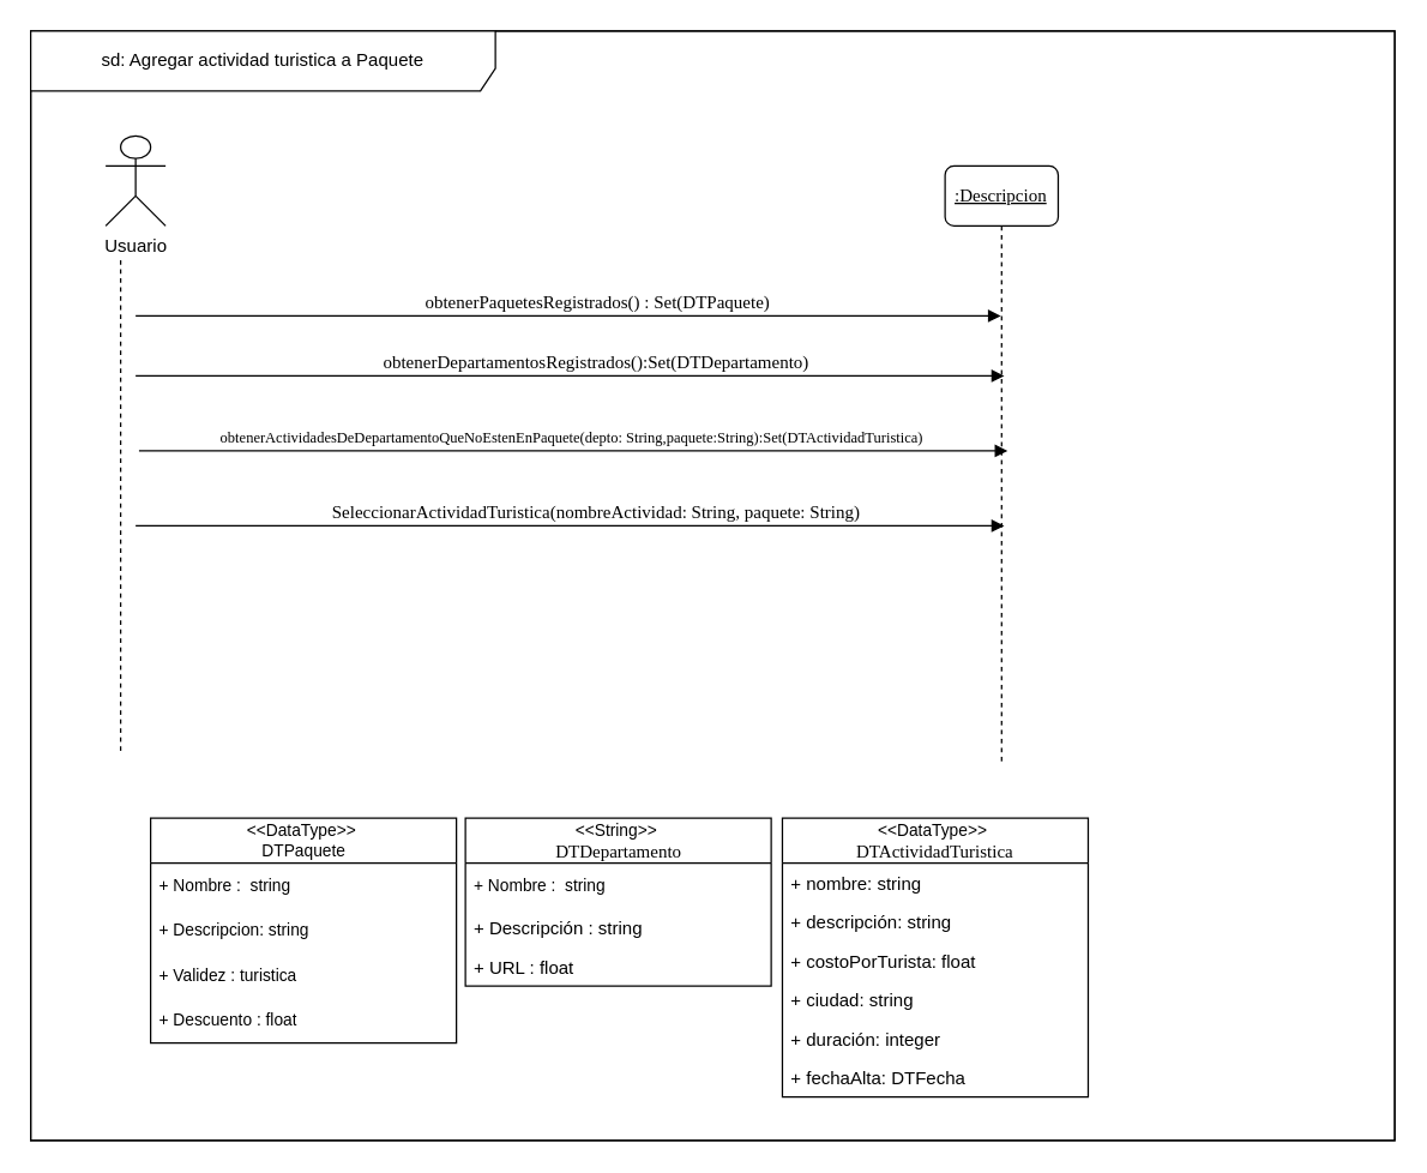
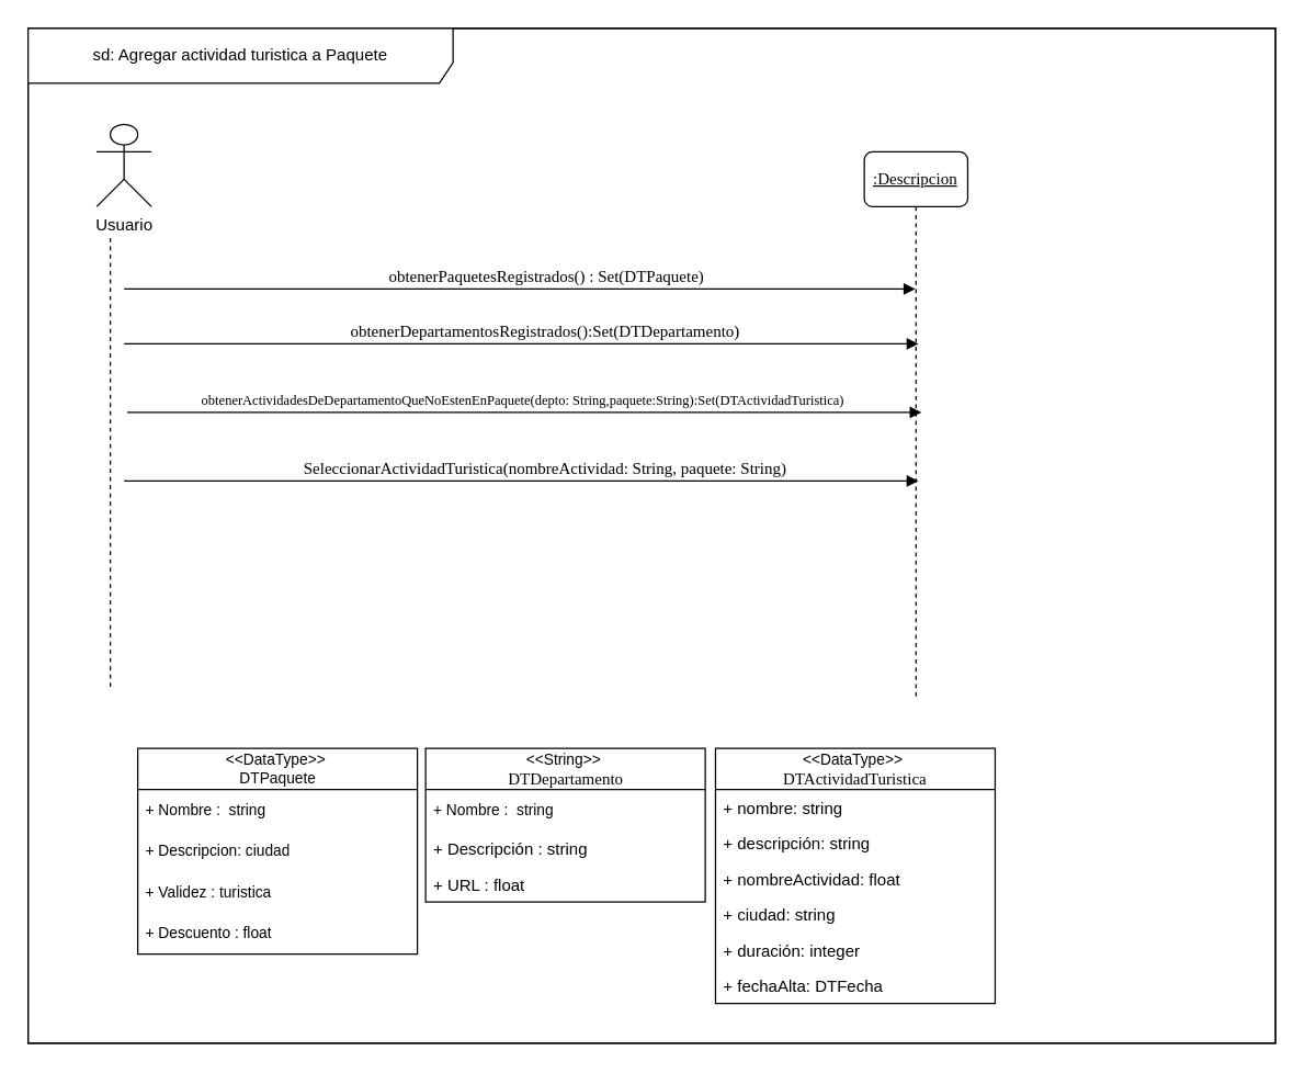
  <mxCell id="0" />
  <mxCell id="1" parent="0" />
  <mxCell id="2" value="" style="rounded=0;whiteSpace=wrap;html=1;" vertex="1" parent="1"><mxGeometry x="20" y="20" width="910" height="740" as="geometry" /></mxCell>
  <mxCell id="3" value="Usuario" style="shape=umlActor;verticalLabelPosition=bottom;verticalAlign=top;html=1;outlineConnect=0;rounded=1;" vertex="1" parent="1"><mxGeometry x="70" y="90" width="40" height="60" as="geometry" /></mxCell>
  <mxCell id="4" value="obtenerPaquetesRegistrados() : Set(DTPaquete)" style="html=1;verticalAlign=bottom;endArrow=block;labelBackgroundColor=none;fontFamily=Verdana;fontSize=12;edgeStyle=elbowEdgeStyle;elbow=vertical;" edge="1" parent="1" target="9"><mxGeometry x="0.068" relative="1" as="geometry"><mxPoint x="90" y="210" as="sourcePoint" /><mxPoint x="500" y="180" as="targetPoint" /><Array as="points"><mxPoint x="90" y="210" /></Array><mxPoint as="offset" /></mxGeometry></mxCell>
  <mxCell id="5" value="obtenerDepartamentosRegistrados():Set(DTDepartamento)" style="html=1;verticalAlign=bottom;endArrow=block;labelBackgroundColor=none;fontFamily=Verdana;fontSize=12;edgeStyle=elbowEdgeStyle;elbow=vertical;" edge="1" parent="1"><mxGeometry x="0.061" relative="1" as="geometry"><mxPoint x="90" y="250" as="sourcePoint" /><mxPoint x="669.5" y="250" as="targetPoint" /><Array as="points"><mxPoint x="90" y="250" /></Array><mxPoint as="offset" /></mxGeometry></mxCell>
  <mxCell id="6" value="sd: Agregar actividad turistica a Paquete" style="shape=umlFrame;whiteSpace=wrap;html=1;width=310;height=40;" vertex="1" parent="1"><mxGeometry x="20" y="20" width="910" height="740" as="geometry" /></mxCell>
  <mxCell id="7" value="SeleccionarActividadTuristica(nombreActividad: String, paquete: String)" style="html=1;verticalAlign=bottom;endArrow=block;labelBackgroundColor=none;fontFamily=Verdana;fontSize=12;edgeStyle=elbowEdgeStyle;elbow=vertical;" edge="1" parent="1"><mxGeometry x="0.061" relative="1" as="geometry"><mxPoint x="90" y="350" as="sourcePoint" /><mxPoint x="669.5" y="350" as="targetPoint" /><Array as="points"><mxPoint x="90" y="350" /></Array><mxPoint as="offset" /></mxGeometry></mxCell>
  <mxCell id="8" value="" style="endArrow=none;dashed=1;html=1;" edge="1" parent="1"><mxGeometry width="50" height="50" relative="1" as="geometry"><mxPoint x="80" y="500" as="sourcePoint" /><mxPoint x="80" y="170" as="targetPoint" /></mxGeometry></mxCell>
  <mxCell id="9" value="&lt;u&gt;:Descripcion&lt;/u&gt;" style="shape=umlLifeline;perimeter=lifelinePerimeter;whiteSpace=wrap;html=1;container=1;collapsible=0;recursiveResize=0;outlineConnect=0;rounded=1;shadow=0;comic=0;labelBackgroundColor=none;strokeWidth=1;fontFamily=Verdana;fontSize=12;align=center;" vertex="1" parent="1"><mxGeometry x="630" y="110" width="75.47" height="400" as="geometry" /></mxCell>
  <mxCell id="10" value="&amp;lt;&amp;lt;DataType&amp;gt;&amp;gt;&amp;nbsp;&lt;br&gt;DTPaquete" style="swimlane;fontStyle=0;childLayout=stackLayout;horizontal=1;startSize=30;horizontalStack=0;resizeParent=1;resizeParentMax=0;resizeLast=0;collapsible=1;marginBottom=0;sketch=0;fontSize=11;gradientColor=none;html=1;" vertex="1" parent="1"><mxGeometry x="100" y="545" width="204" height="150" as="geometry" /></mxCell>
  <mxCell id="11" value="+ Nombre :&amp;nbsp; string" style="text;strokeColor=none;fillColor=none;align=left;verticalAlign=middle;spacingLeft=4;spacingRight=4;overflow=hidden;points=[[0,0.5],[1,0.5]];portConstraint=eastwest;rotatable=0;sketch=0;fontSize=11;html=1;" vertex="1" parent="10"><mxGeometry y="30" width="204" height="30" as="geometry" /></mxCell>
- <mxCell id="12" value="+ Descripcion: string" style="text;strokeColor=none;fillColor=none;align=left;verticalAlign=middle;spacingLeft=4;spacingRight=4;overflow=hidden;points=[[0,0.5],[1,0.5]];portConstraint=eastwest;rotatable=0;sketch=0;fontSize=11;html=1;" vertex="1" parent="10"><mxGeometry y="60" width="204" height="30" as="geometry" /></mxCell>
+ <mxCell id="12" value="+ Descripcion: ciudad" style="text;strokeColor=none;fillColor=none;align=left;verticalAlign=middle;spacingLeft=4;spacingRight=4;overflow=hidden;points=[[0,0.5],[1,0.5]];portConstraint=eastwest;rotatable=0;sketch=0;fontSize=11;html=1;" vertex="1" parent="10"><mxGeometry y="60" width="204" height="30" as="geometry" /></mxCell>
  <mxCell id="13" value="+ Validez : turistica" style="text;strokeColor=none;fillColor=none;align=left;verticalAlign=middle;spacingLeft=4;spacingRight=4;overflow=hidden;points=[[0,0.5],[1,0.5]];portConstraint=eastwest;rotatable=0;sketch=0;fontSize=11;html=1;" vertex="1" parent="10"><mxGeometry y="90" width="204" height="30" as="geometry" /></mxCell>
  <mxCell id="14" value="+ Descuento : float" style="text;strokeColor=none;fillColor=none;align=left;verticalAlign=middle;spacingLeft=4;spacingRight=4;overflow=hidden;points=[[0,0.5],[1,0.5]];portConstraint=eastwest;rotatable=0;sketch=0;fontSize=11;html=1;" vertex="1" parent="10"><mxGeometry y="120" width="204" height="30" as="geometry" /></mxCell>
  <mxCell id="15" value="&amp;lt;&amp;lt;String&amp;gt;&amp;gt;&amp;nbsp;&lt;span style=&quot;font-family: &amp;quot;verdana&amp;quot; ; font-size: 12px&quot;&gt;&lt;br&gt;DTDepartamento&lt;/span&gt;" style="swimlane;fontStyle=0;childLayout=stackLayout;horizontal=1;startSize=30;horizontalStack=0;resizeParent=1;resizeParentMax=0;resizeLast=0;collapsible=1;marginBottom=0;sketch=0;fontSize=11;gradientColor=none;html=1;" vertex="1" parent="1"><mxGeometry x="310" y="545" width="204" height="112" as="geometry" /></mxCell>
  <mxCell id="16" value="+ Nombre :&amp;nbsp; string" style="text;strokeColor=none;fillColor=none;align=left;verticalAlign=middle;spacingLeft=4;spacingRight=4;overflow=hidden;points=[[0,0.5],[1,0.5]];portConstraint=eastwest;rotatable=0;sketch=0;fontSize=11;html=1;" vertex="1" parent="15"><mxGeometry y="30" width="204" height="30" as="geometry" /></mxCell>
  <mxCell id="17" value="+ Descripción : string" style="text;strokeColor=none;fillColor=none;align=left;verticalAlign=top;spacingLeft=4;spacingRight=4;overflow=hidden;rotatable=0;points=[[0,0.5],[1,0.5]];portConstraint=eastwest;" vertex="1" parent="15"><mxGeometry y="60" width="204" height="26" as="geometry" /></mxCell>
  <mxCell id="18" value="+ URL : float" style="text;strokeColor=none;fillColor=none;align=left;verticalAlign=top;spacingLeft=4;spacingRight=4;overflow=hidden;rotatable=0;points=[[0,0.5],[1,0.5]];portConstraint=eastwest;" vertex="1" parent="15"><mxGeometry y="86" width="204" height="26" as="geometry" /></mxCell>
  <mxCell id="19" value="&lt;font style=&quot;font-size: 10px;&quot;&gt;obtenerActividadesDeDepartamentoQueNoEstenEnPaquete(depto: String,paquete:String):Set(DTActividadTuristica)&amp;nbsp;&lt;/font&gt;" style="html=1;verticalAlign=bottom;endArrow=block;labelBackgroundColor=none;fontFamily=Verdana;fontSize=12;edgeStyle=elbowEdgeStyle;elbow=vertical;" edge="1" parent="1"><mxGeometry x="0.001" relative="1" as="geometry"><mxPoint x="92.25" y="300" as="sourcePoint" /><mxPoint x="671.75" y="300" as="targetPoint" /><Array as="points"><mxPoint x="92.25" y="300" /></Array><mxPoint as="offset" /></mxGeometry></mxCell>
  <mxCell id="20" value="&amp;lt;&amp;lt;DataType&amp;gt;&amp;gt;&amp;nbsp;&lt;span style=&quot;font-family: &amp;quot;verdana&amp;quot; ; font-size: 12px&quot;&gt;&lt;br&gt;DTActividadTuristica&lt;/span&gt;" style="swimlane;fontStyle=0;childLayout=stackLayout;horizontal=1;startSize=30;horizontalStack=0;resizeParent=1;resizeParentMax=0;resizeLast=0;collapsible=1;marginBottom=0;sketch=0;fontSize=11;gradientColor=none;html=1;" vertex="1" parent="1"><mxGeometry x="521.47" y="545" width="204" height="186" as="geometry" /></mxCell>
  <mxCell id="21" value="+ nombre: string" style="text;strokeColor=none;fillColor=none;align=left;verticalAlign=top;spacingLeft=4;spacingRight=4;overflow=hidden;rotatable=0;points=[[0,0.5],[1,0.5]];portConstraint=eastwest;" vertex="1" parent="20"><mxGeometry y="30" width="204" height="26" as="geometry" /></mxCell>
  <mxCell id="22" value="+ descripción: string" style="text;strokeColor=none;fillColor=none;align=left;verticalAlign=top;spacingLeft=4;spacingRight=4;overflow=hidden;rotatable=0;points=[[0,0.5],[1,0.5]];portConstraint=eastwest;" vertex="1" parent="20"><mxGeometry y="56" width="204" height="26" as="geometry" /></mxCell>
- <mxCell id="23" value="+ costoPorTurista: float" style="text;strokeColor=none;fillColor=none;align=left;verticalAlign=top;spacingLeft=4;spacingRight=4;overflow=hidden;rotatable=0;points=[[0,0.5],[1,0.5]];portConstraint=eastwest;" vertex="1" parent="20"><mxGeometry y="82" width="204" height="26" as="geometry" /></mxCell>
+ <mxCell id="23" value="+ nombreActividad: float" style="text;strokeColor=none;fillColor=none;align=left;verticalAlign=top;spacingLeft=4;spacingRight=4;overflow=hidden;rotatable=0;points=[[0,0.5],[1,0.5]];portConstraint=eastwest;" vertex="1" parent="20"><mxGeometry y="82" width="204" height="26" as="geometry" /></mxCell>
  <mxCell id="24" value="+ ciudad: string" style="text;strokeColor=none;fillColor=none;align=left;verticalAlign=top;spacingLeft=4;spacingRight=4;overflow=hidden;rotatable=0;points=[[0,0.5],[1,0.5]];portConstraint=eastwest;" vertex="1" parent="20"><mxGeometry y="108" width="204" height="26" as="geometry" /></mxCell>
  <mxCell id="25" value="+ duración: integer" style="text;strokeColor=none;fillColor=none;align=left;verticalAlign=top;spacingLeft=4;spacingRight=4;overflow=hidden;rotatable=0;points=[[0,0.5],[1,0.5]];portConstraint=eastwest;" vertex="1" parent="20"><mxGeometry y="134" width="204" height="26" as="geometry" /></mxCell>
  <mxCell id="26" value="+ fechaAlta: DTFecha" style="text;strokeColor=none;fillColor=none;align=left;verticalAlign=top;spacingLeft=4;spacingRight=4;overflow=hidden;rotatable=0;points=[[0,0.5],[1,0.5]];portConstraint=eastwest;" vertex="1" parent="20"><mxGeometry y="160" width="204" height="26" as="geometry" /></mxCell>
